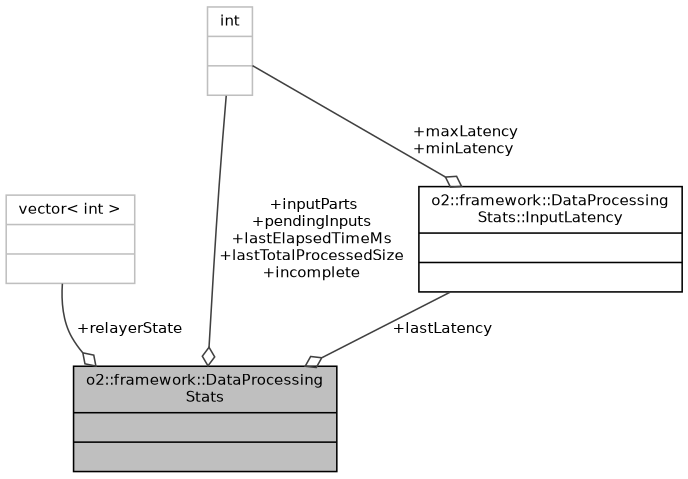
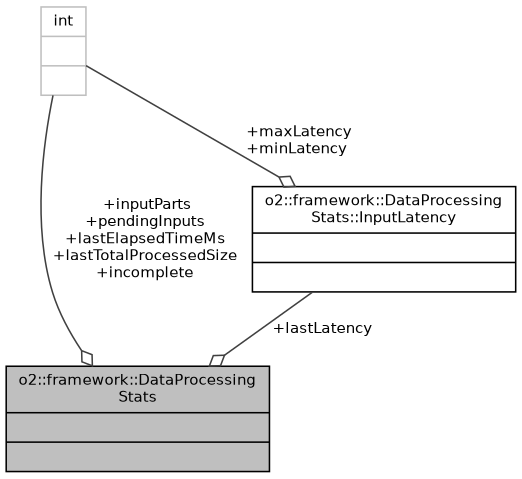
  digraph {
    node [color=black fontname=Helvetica fontsize=10 shape=record]
    edge [arrowhead=odiamond color=grey25 fontname=Helvetica fontsize=10 labelfontname=Helvetica labelfontsize=10 style=solid]
    n1 [fillcolor=grey75 fontcolor=black height=0.2 label="{o2::framework::DataProcessing\lStats\n||}" style=filled width=0.4]
-   n2 [color=grey75 height=0.2 label="{vector\< int \>\n||}" width=0.4]
    n3 [height=0.2 label="{o2::framework::DataProcessing\lStats::InputLatency\n||}" width=0.4]
    n4 [color=grey75 height=0.2 label="{int\n||}" width=0.4]
-   n2 -> n1 [label=" +relayerState"]
    n3 -> n1 [label=" +lastLatency"]
    n4 -> n1 [label=" +inputParts\n+pendingInputs\n+lastElapsedTimeMs\n+lastTotalProcessedSize\n+incomplete"]
    n4 -> n3 [label=" +maxLatency\n+minLatency"]
  }
